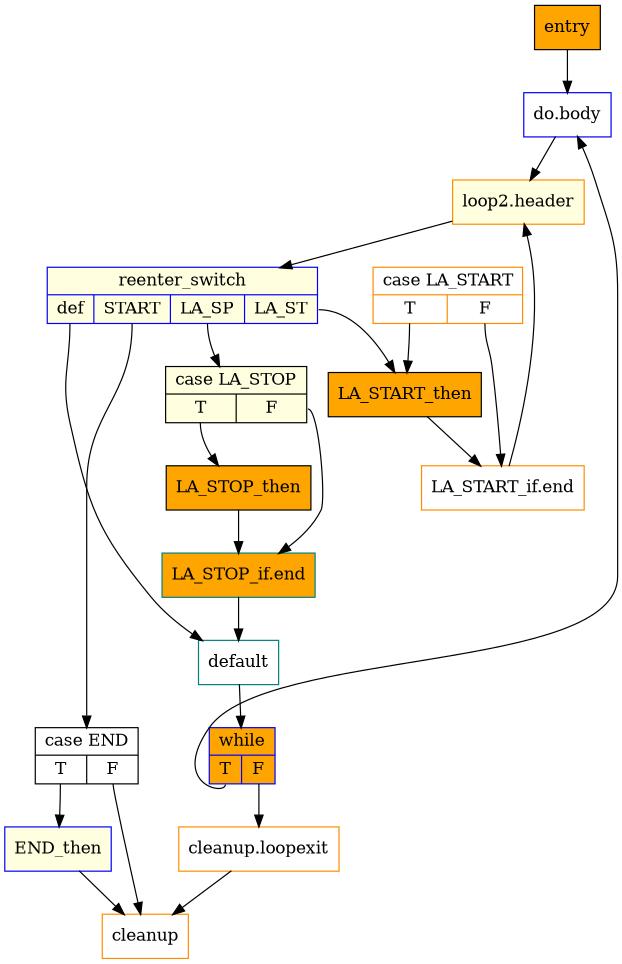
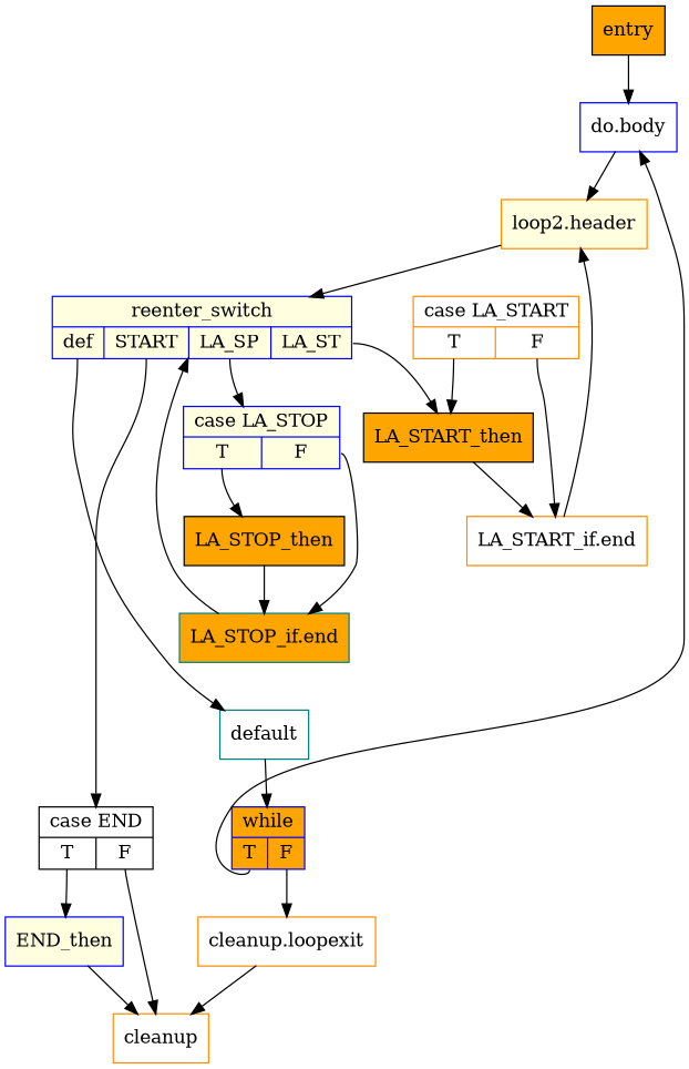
  digraph {
    node [color=blue fillcolor=white shape=record style=filled]
    n1 [color=black fillcolor=orange label="{entry}"]
    n2 [label="{do.body}"]
    n3 [color=darkorange fillcolor=lightyellow label="{loop2.header}"]
    n4 [fillcolor=lightyellow label="{reenter_switch|{<s0>def|<s1>START|<s2>LA_SP|<s3>LA_ST}}"]
    n5 [color=teal label="{default}"]
    n6 [color=black label="{case END|{<s0>T|<s1>F}}"]
-   n7 [color=black fillcolor=lightyellow label="{case LA_STOP|{<s0>T|<s1>F}}"]
+   n7 [fillcolor=lightyellow label="{case LA_STOP|{<s0>T|<s1>F}}"]
    n8 [color=black fillcolor=orange label="{LA_START_then}"]
    n9 [fillcolor=orange label="{while|{<s0>T|<s1>F}}"]
    n10 [fillcolor=lightyellow label="{END_then}"]
    n11 [color=darkorange label="{cleanup}"]
    n12 [color=black fillcolor=orange label="{LA_STOP_then}"]
    n13 [color=teal fillcolor=orange label="{LA_STOP_if.end}"]
    n14 [color=darkorange label="{case LA_START|{<s0>T|<s1>F}}"]
    n15 [color=darkorange label="{LA_START_if.end}"]
    n16 [color=darkorange label="{cleanup.loopexit}"]
    n1 -> n2
    n2 -> n3
    n3 -> n4
    n4 -> n5 [tailport=s0]
    n4 -> n6 [tailport=s1]
    n4 -> n7 [tailport=s2]
    n4 -> n8 [tailport=s3]
    n5 -> n9
    n6 -> n10 [tailport=s0]
    n6 -> n11 [tailport=s1]
    n7 -> n12 [tailport=s0]
    n7 -> n13 [tailport=s1]
    n8 -> n15
    n9 -> n2 [tailport=s0]
    n9 -> n16 [tailport=s1]
    n10 -> n11
    n12 -> n13
-   n13 -> n5
+   n13 -> n4
    n14 -> n8 [tailport=s0]
    n14 -> n15 [tailport=s1]
    n15 -> n3
    n16 -> n11
  }
